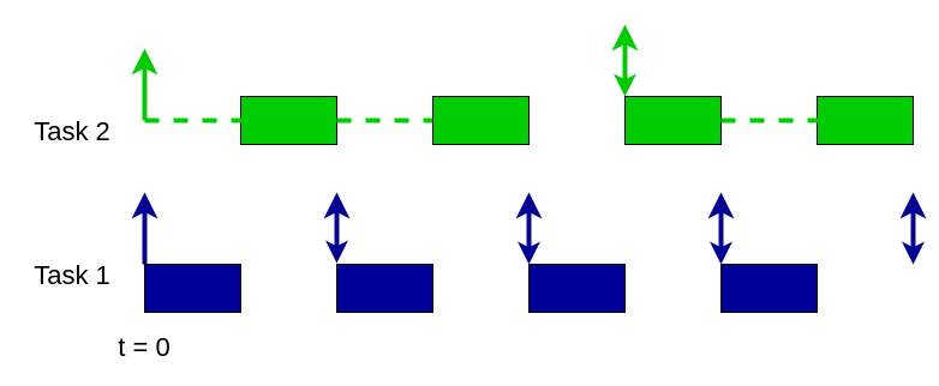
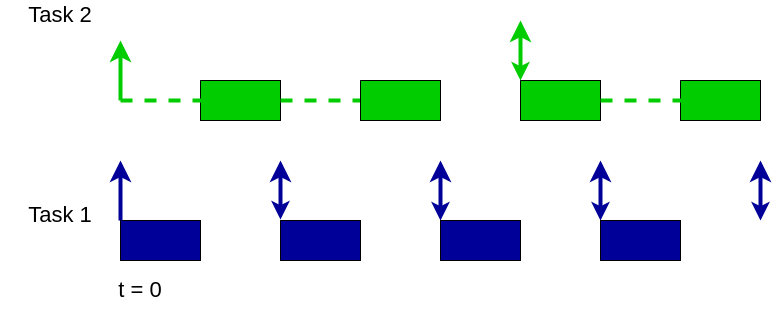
  <mxCell id="0" />
  <mxCell id="1" parent="0" />
  <mxCell id="2" value="" style="rounded=0;whiteSpace=wrap;html=1;fillColor=#000099;strokeColor=#000000;" vertex="1" parent="1"><mxGeometry x="120" y="220" width="80" height="40" as="geometry" /></mxCell>
  <mxCell id="3" value="" style="rounded=0;whiteSpace=wrap;html=1;fillColor=#00CC00;strokeColor=#000000;" vertex="1" parent="1"><mxGeometry x="200" y="80" width="80" height="40" as="geometry" /></mxCell>
  <mxCell id="4" value="" style="endArrow=classic;html=1;strokeWidth=4;strokeColor=#000099;endSize=9;endFill=1;" edge="1" parent="1"><mxGeometry width="50" height="50" relative="1" as="geometry"><mxPoint x="120" y="220" as="sourcePoint" /><mxPoint x="120" y="160" as="targetPoint" /><Array as="points" /></mxGeometry></mxCell>
  <mxCell id="5" value="" style="endArrow=classic;html=1;strokeWidth=4;strokeColor=#00CC00;endSize=9;shadow=0;" edge="1" parent="1"><mxGeometry width="50" height="50" relative="1" as="geometry"><mxPoint x="120" y="100" as="sourcePoint" /><mxPoint x="120" y="40" as="targetPoint" /><Array as="points"><mxPoint x="120" y="100" /></Array></mxGeometry></mxCell>
  <mxCell id="6" value="" style="endArrow=classic;html=1;strokeWidth=4;strokeColor=#000099;endSize=9;startArrow=classic;startFill=1;" edge="1" parent="1"><mxGeometry width="50" height="50" relative="1" as="geometry"><mxPoint x="280" y="219" as="sourcePoint" /><mxPoint x="280" y="160" as="targetPoint" /><Array as="points" /></mxGeometry></mxCell>
  <mxCell id="7" value="" style="rounded=0;whiteSpace=wrap;html=1;fillColor=#000099;strokeColor=#000000;" vertex="1" parent="1"><mxGeometry x="280" y="220" width="80" height="40" as="geometry" /></mxCell>
  <mxCell id="8" value="" style="rounded=0;whiteSpace=wrap;html=1;fillColor=#00CC00;strokeColor=#000000;" vertex="1" parent="1"><mxGeometry x="520" y="80" width="80" height="40" as="geometry" /></mxCell>
  <mxCell id="9" value="" style="endArrow=classic;html=1;strokeWidth=4;strokeColor=#000099;endSize=9;startArrow=classic;startFill=1;" edge="1" parent="1"><mxGeometry width="50" height="50" relative="1" as="geometry"><mxPoint x="440" y="220" as="sourcePoint" /><mxPoint x="440" y="160" as="targetPoint" /><Array as="points" /></mxGeometry></mxCell>
  <mxCell id="10" value="" style="rounded=0;whiteSpace=wrap;html=1;fillColor=#000099;strokeColor=#000000;" vertex="1" parent="1"><mxGeometry x="440" y="220" width="80" height="40" as="geometry" /></mxCell>
  <mxCell id="11" value="" style="endArrow=none;dashed=1;html=1;shadow=0;strokeColor=#00CC00;strokeWidth=4;" edge="1" parent="1"><mxGeometry width="50" height="50" relative="1" as="geometry"><mxPoint x="120" y="100" as="sourcePoint" /><mxPoint x="210" y="100" as="targetPoint" /><Array as="points"><mxPoint x="210" y="100" /></Array></mxGeometry></mxCell>
  <mxCell id="12" value="" style="endArrow=none;dashed=1;html=1;shadow=0;strokeColor=#00CC00;strokeWidth=4;" edge="1" parent="1"><mxGeometry width="50" height="50" relative="1" as="geometry"><mxPoint x="280" y="100" as="sourcePoint" /><mxPoint x="370" y="100" as="targetPoint" /><Array as="points"><mxPoint x="370" y="100" /><mxPoint x="360" y="100" /></Array></mxGeometry></mxCell>
- <mxCell id="13" value="&lt;font style=&quot;font-size: 22px&quot;&gt;t = 0&lt;/font&gt;" style="text;html=1;strokeColor=none;fillColor=none;align=center;verticalAlign=middle;whiteSpace=wrap;rounded=0;" vertex="1" parent="1"><mxGeometry x="80" y="280" width="80" height="20" as="geometry" /></mxCell>
- <mxCell id="14" value="&lt;font style=&quot;font-size: 22px&quot;&gt;Task 1&lt;/font&gt;" style="text;html=1;strokeColor=none;fillColor=none;align=center;verticalAlign=middle;whiteSpace=wrap;rounded=0;" vertex="1" parent="1"><mxGeometry x="20" y="220" width="80" height="20" as="geometry" /></mxCell>
- <mxCell id="15" value="&lt;font style=&quot;font-size: 22px&quot;&gt;Task 2&lt;br&gt;&lt;/font&gt;" style="text;html=1;strokeColor=none;fillColor=none;align=center;verticalAlign=middle;whiteSpace=wrap;rounded=0;" vertex="1" parent="1"><mxGeometry x="20" y="100" width="80" height="20" as="geometry" /></mxCell>
+ <mxCell id="13" value="&lt;font style=&quot;font-size: 22px&quot;&gt;t = 0&lt;/font&gt;" style="text;html=1;strokeColor=none;fillColor=none;align=center;verticalAlign=middle;whiteSpace=wrap;rounded=0;" vertex="1" parent="1"><mxGeometry x="100" y="280" width="80" height="20" as="geometry" /></mxCell>
+ <mxCell id="14" value="&lt;font style=&quot;font-size: 22px&quot;&gt;Task 1&lt;/font&gt;" style="text;html=1;strokeColor=none;fillColor=none;align=center;verticalAlign=middle;whiteSpace=wrap;rounded=0;" vertex="1" parent="1"><mxGeometry x="20" y="205" width="80" height="20" as="geometry" /></mxCell>
+ <mxCell id="15" value="&lt;font style=&quot;font-size: 22px&quot;&gt;Task 2&lt;br&gt;&lt;/font&gt;" style="text;html=1;strokeColor=none;fillColor=none;align=center;verticalAlign=middle;whiteSpace=wrap;rounded=0;" vertex="1" parent="1"><mxGeometry x="20" y="5" width="80" height="20" as="geometry" /></mxCell>
  <mxCell id="16" value="" style="rounded=0;whiteSpace=wrap;html=1;fillColor=#00CC00;strokeColor=#000000;" vertex="1" parent="1"><mxGeometry x="360" y="80" width="80" height="40" as="geometry" /></mxCell>
  <mxCell id="17" value="" style="endArrow=classic;html=1;strokeWidth=4;strokeColor=#000099;endSize=9;startArrow=classic;startFill=1;" edge="1" parent="1"><mxGeometry width="50" height="50" relative="1" as="geometry"><mxPoint x="600" y="220" as="sourcePoint" /><mxPoint x="600" y="160" as="targetPoint" /><Array as="points" /></mxGeometry></mxCell>
  <mxCell id="18" value="" style="rounded=0;whiteSpace=wrap;html=1;fillColor=#000099;strokeColor=#000000;" vertex="1" parent="1"><mxGeometry x="600" y="220" width="80" height="40" as="geometry" /></mxCell>
  <mxCell id="19" value="" style="endArrow=classic;html=1;strokeWidth=4;strokeColor=#00CC00;endSize=9;startArrow=classic;startFill=1;" edge="1" parent="1"><mxGeometry width="50" height="50" relative="1" as="geometry"><mxPoint x="520" y="80" as="sourcePoint" /><mxPoint x="520" y="20" as="targetPoint" /><Array as="points" /></mxGeometry></mxCell>
  <mxCell id="20" value="" style="rounded=0;whiteSpace=wrap;html=1;fillColor=#00CC00;strokeColor=#000000;" vertex="1" parent="1"><mxGeometry x="680" y="80" width="80" height="40" as="geometry" /></mxCell>
  <mxCell id="21" value="" style="endArrow=none;dashed=1;html=1;shadow=0;strokeColor=#00CC00;strokeWidth=4;" edge="1" parent="1"><mxGeometry width="50" height="50" relative="1" as="geometry"><mxPoint x="600" y="100" as="sourcePoint" /><mxPoint x="690" y="100" as="targetPoint" /><Array as="points"><mxPoint x="690" y="100" /><mxPoint x="680" y="100" /></Array></mxGeometry></mxCell>
  <mxCell id="22" value="" style="endArrow=classic;html=1;strokeWidth=4;strokeColor=#000099;endSize=9;startArrow=classic;startFill=1;" edge="1" parent="1"><mxGeometry width="50" height="50" relative="1" as="geometry"><mxPoint x="760" y="220" as="sourcePoint" /><mxPoint x="760" y="160" as="targetPoint" /><Array as="points" /></mxGeometry></mxCell>
